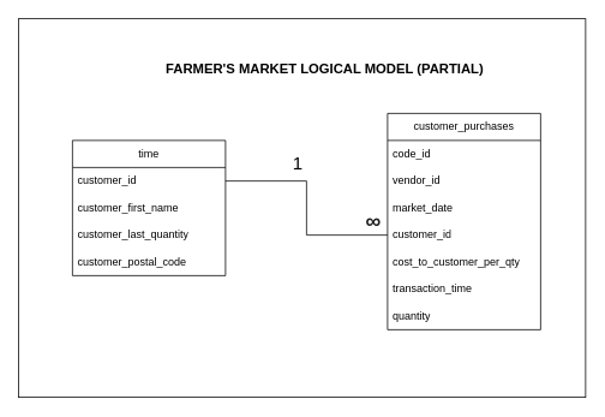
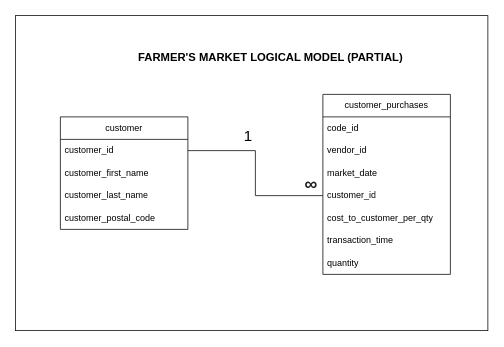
  <mxCell id="0" />
  <mxCell id="1" parent="0" />
  <mxCell id="2" value="customer_purchases" style="swimlane;fontStyle=0;childLayout=stackLayout;horizontal=1;startSize=30;horizontalStack=0;resizeParent=1;resizeParentMax=0;resizeLast=0;collapsible=1;marginBottom=0;whiteSpace=wrap;html=1;" parent="1" vertex="1"><mxGeometry x="430" y="125" width="170" height="240" as="geometry" /></mxCell>
  <mxCell id="3" value="code_id" style="text;strokeColor=none;fillColor=none;align=left;verticalAlign=middle;spacingLeft=4;spacingRight=4;overflow=hidden;points=[[0,0.5],[1,0.5]];portConstraint=eastwest;rotatable=0;whiteSpace=wrap;html=1;" parent="2" vertex="1"><mxGeometry y="30" width="170" height="30" as="geometry" /></mxCell>
  <mxCell id="4" value="vendor_id" style="text;strokeColor=none;fillColor=none;align=left;verticalAlign=middle;spacingLeft=4;spacingRight=4;overflow=hidden;points=[[0,0.5],[1,0.5]];portConstraint=eastwest;rotatable=0;whiteSpace=wrap;html=1;" parent="2" vertex="1"><mxGeometry y="60" width="170" height="30" as="geometry" /></mxCell>
  <mxCell id="5" value="market_date" style="text;strokeColor=none;fillColor=none;align=left;verticalAlign=middle;spacingLeft=4;spacingRight=4;overflow=hidden;points=[[0,0.5],[1,0.5]];portConstraint=eastwest;rotatable=0;whiteSpace=wrap;html=1;" parent="2" vertex="1"><mxGeometry y="90" width="170" height="30" as="geometry" /></mxCell>
  <mxCell id="6" value="customer_id" style="text;strokeColor=none;fillColor=none;align=left;verticalAlign=middle;spacingLeft=4;spacingRight=4;overflow=hidden;points=[[0,0.5],[1,0.5]];portConstraint=eastwest;rotatable=0;whiteSpace=wrap;html=1;" parent="2" vertex="1"><mxGeometry y="120" width="170" height="30" as="geometry" /></mxCell>
  <mxCell id="7" value="cost_to_customer_per_qty" style="text;strokeColor=none;fillColor=none;align=left;verticalAlign=middle;spacingLeft=4;spacingRight=4;overflow=hidden;points=[[0,0.5],[1,0.5]];portConstraint=eastwest;rotatable=0;whiteSpace=wrap;html=1;" parent="2" vertex="1"><mxGeometry y="150" width="170" height="30" as="geometry" /></mxCell>
  <mxCell id="8" value="transaction_time" style="text;strokeColor=none;fillColor=none;align=left;verticalAlign=middle;spacingLeft=4;spacingRight=4;overflow=hidden;points=[[0,0.5],[1,0.5]];portConstraint=eastwest;rotatable=0;whiteSpace=wrap;html=1;" parent="2" vertex="1"><mxGeometry y="180" width="170" height="30" as="geometry" /></mxCell>
  <mxCell id="9" value="quantity" style="text;strokeColor=none;fillColor=none;align=left;verticalAlign=middle;spacingLeft=4;spacingRight=4;overflow=hidden;points=[[0,0.5],[1,0.5]];portConstraint=eastwest;rotatable=0;whiteSpace=wrap;html=1;" parent="2" vertex="1"><mxGeometry y="210" width="170" height="30" as="geometry" /></mxCell>
- <mxCell id="10" value="time" style="swimlane;fontStyle=0;childLayout=stackLayout;horizontal=1;startSize=30;horizontalStack=0;resizeParent=1;resizeParentMax=0;resizeLast=0;collapsible=1;marginBottom=0;whiteSpace=wrap;html=1;" parent="1" vertex="1"><mxGeometry x="80" y="155" width="170" height="150" as="geometry" /></mxCell>
+ <mxCell id="10" value="customer" style="swimlane;fontStyle=0;childLayout=stackLayout;horizontal=1;startSize=30;horizontalStack=0;resizeParent=1;resizeParentMax=0;resizeLast=0;collapsible=1;marginBottom=0;whiteSpace=wrap;html=1;" parent="1" vertex="1"><mxGeometry x="80" y="155" width="170" height="150" as="geometry" /></mxCell>
  <mxCell id="11" value="customer_id" style="text;strokeColor=none;fillColor=none;align=left;verticalAlign=middle;spacingLeft=4;spacingRight=4;overflow=hidden;points=[[0,0.5],[1,0.5]];portConstraint=eastwest;rotatable=0;whiteSpace=wrap;html=1;" parent="10" vertex="1"><mxGeometry y="30" width="170" height="30" as="geometry" /></mxCell>
  <mxCell id="12" value="customer_first_name" style="text;strokeColor=none;fillColor=none;align=left;verticalAlign=middle;spacingLeft=4;spacingRight=4;overflow=hidden;points=[[0,0.5],[1,0.5]];portConstraint=eastwest;rotatable=0;whiteSpace=wrap;html=1;" parent="10" vertex="1"><mxGeometry y="60" width="170" height="30" as="geometry" /></mxCell>
- <mxCell id="13" value="customer_last_quantity" style="text;strokeColor=none;fillColor=none;align=left;verticalAlign=middle;spacingLeft=4;spacingRight=4;overflow=hidden;points=[[0,0.5],[1,0.5]];portConstraint=eastwest;rotatable=0;whiteSpace=wrap;html=1;" parent="10" vertex="1"><mxGeometry y="90" width="170" height="30" as="geometry" /></mxCell>
+ <mxCell id="13" value="customer_last_name" style="text;strokeColor=none;fillColor=none;align=left;verticalAlign=middle;spacingLeft=4;spacingRight=4;overflow=hidden;points=[[0,0.5],[1,0.5]];portConstraint=eastwest;rotatable=0;whiteSpace=wrap;html=1;" parent="10" vertex="1"><mxGeometry y="90" width="170" height="30" as="geometry" /></mxCell>
  <mxCell id="14" value="customer_postal_code" style="text;strokeColor=none;fillColor=none;align=left;verticalAlign=middle;spacingLeft=4;spacingRight=4;overflow=hidden;points=[[0,0.5],[1,0.5]];portConstraint=eastwest;rotatable=0;whiteSpace=wrap;html=1;" parent="10" vertex="1"><mxGeometry y="120" width="170" height="30" as="geometry" /></mxCell>
  <mxCell id="15" value="1" style="text;html=1;align=center;verticalAlign=middle;resizable=0;points=[];autosize=1;strokeColor=none;fillColor=none;fontSize=20;" parent="1" vertex="1"><mxGeometry x="315" y="160" width="30" height="40" as="geometry" /></mxCell>
  <mxCell id="16" value="" style="whiteSpace=wrap;html=1;fillColor=none;" parent="1" vertex="1"><mxGeometry x="20" y="20" width="630" height="420" as="geometry" /></mxCell>
  <mxCell id="17" value="" style="edgeStyle=orthogonalEdgeStyle;rounded=0;orthogonalLoop=1;jettySize=auto;html=1;exitX=1;exitY=0.5;exitDx=0;exitDy=0;entryX=0;entryY=0.5;entryDx=0;entryDy=0;endArrow=none;endFill=0;strokeWidth=1;startSize=3;" parent="1" source="11" target="6" edge="1"><mxGeometry relative="1" as="geometry"><mxPoint x="250" y="200" as="sourcePoint" /><mxPoint x="300" y="460" as="targetPoint" /></mxGeometry></mxCell>
  <mxCell id="18" value="&lt;span style=&quot;color: rgb(31, 31, 31); font-family: &amp;quot;Google Sans&amp;quot;, Arial, sans-serif; text-align: start; text-wrap-mode: wrap; background-color: rgb(255, 255, 255);&quot;&gt;∞&lt;/span&gt;" style="text;html=1;align=center;verticalAlign=middle;resizable=0;points=[];autosize=1;strokeColor=none;fillColor=none;fontSize=24;fontStyle=1" parent="1" vertex="1"><mxGeometry x="394" y="225" width="40" height="40" as="geometry" /></mxCell>
  <mxCell id="19" value="FARMER'S MARKET LOGICAL MODEL (PARTIAL)" style="text;html=1;align=center;verticalAlign=middle;resizable=0;points=[];autosize=1;strokeColor=none;fillColor=none;fontStyle=1;fontSize=15;" parent="1" vertex="1"><mxGeometry x="175" y="60" width="370" height="30" as="geometry" /></mxCell>
